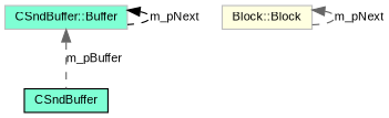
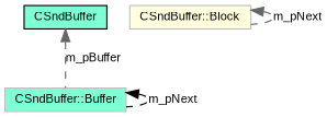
  digraph {
    fontname="Liberation Sans"
    node [color=grey75 fillcolor=aquamarine fontname="Liberation Sans" fontsize=10 shape=record style=filled]
    edge [color=gray40 dir=back fontname="Liberation Sans" fontsize=10 labelfontname=FreeSans labelfontsize=10 style=dashed]
    n1 [color=black fontcolor=black height=0.2 label=CSndBuffer width=0.4]
    n2 [height=0.2 label="CSndBuffer::Buffer" width=0.4]
-   n3 [fillcolor=lightyellow height=0.2 label="Block::Block" width=0.4]
-   n2 -> n1 [label=m_pBuffer]
+   n3 [fillcolor=lightyellow height=0.2 label="CSndBuffer::Block" width=0.4]
+   n1 -> n2 [label=m_pBuffer]
    n2 -> n2 [color=black label=m_pNext]
    n3 -> n3 [label=m_pNext]
  }
